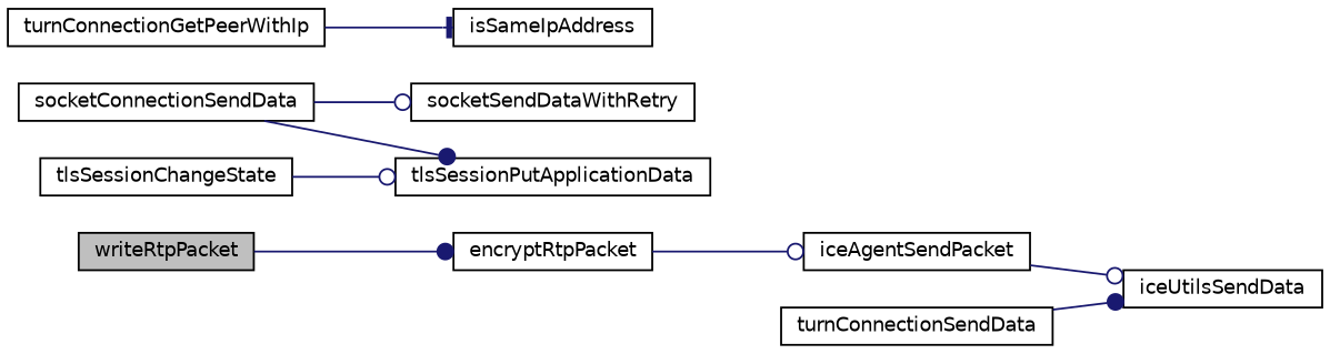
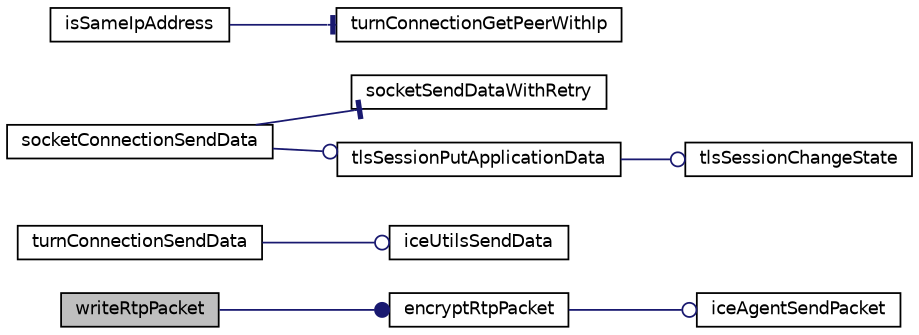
  digraph {
    rankdir=LR
    node [color=black fillcolor=white fontname=Helvetica fontsize=10 shape=record style=filled]
    edge [arrowhead=odot color=midnightblue fontname=Helvetica fontsize=10 labelfontname=Helvetica labelfontsize=10 style=solid]
    n1 [fillcolor=grey75 fontcolor=black height=0.2 label=writeRtpPacket width=0.4]
    n2 [height=0.2 label=encryptRtpPacket width=0.4]
    n3 [height=0.2 label=iceAgentSendPacket width=0.4]
    n4 [height=0.2 label=iceUtilsSendData width=0.4]
    n5 [height=0.2 label=socketConnectionSendData width=0.4]
    n6 [height=0.2 label=socketSendDataWithRetry width=0.4]
    n7 [height=0.2 label=tlsSessionPutApplicationData width=0.4]
    n8 [height=0.2 label=turnConnectionSendData width=0.4]
    n9 [height=0.2 label=tlsSessionChangeState width=0.4]
    n10 [height=0.2 label=turnConnectionGetPeerWithIp width=0.4]
    n11 [height=0.2 label=isSameIpAddress width=0.4]
    n1 -> n2 [arrowhead=dot]
    n2 -> n3
-   n3 -> n4
-   n5 -> n6
-   n5 -> n7 [arrowhead=dot]
-   n9 -> n7
-   n8 -> n4 [arrowhead=dot]
-   n10 -> n11 [arrowhead=tee]
+   n5 -> n6 [arrowhead=tee]
+   n5 -> n7
+   n7 -> n9
+   n8 -> n4
+   n11 -> n10 [arrowhead=tee]
  }
